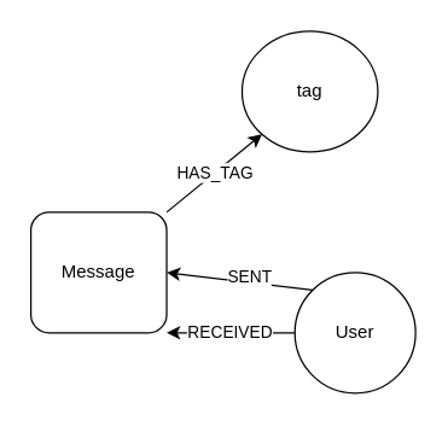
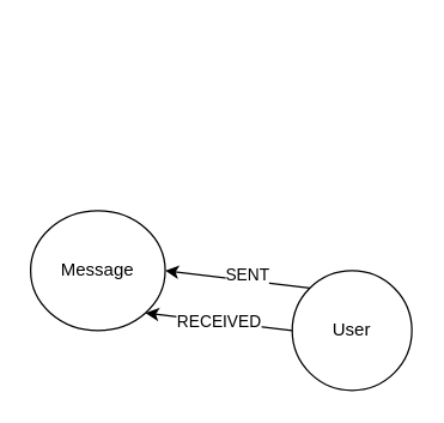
  <mxCell id="0" />
  <mxCell id="1" parent="0" />
- <mxCell id="2" value="&lt;div&gt;Message&lt;/div&gt;" style="whiteSpace=wrap;html=1;rounded=1;" vertex="1" parent="1"><mxGeometry x="20" y="140" width="90" height="80" as="geometry" /></mxCell>
- <mxCell id="3" value="HAS_TAG" style="endArrow=classic;html=1;entryX=0;entryY=1;entryDx=0;entryDy=0;exitX=1;exitY=0;exitDx=0;exitDy=0;" edge="1" parent="1" source="2" target="4"><mxGeometry width="50" height="50" relative="1" as="geometry"><mxPoint x="120" y="150" as="sourcePoint" /><mxPoint x="170" y="100" as="targetPoint" /></mxGeometry></mxCell>
- <mxCell id="4" value="&lt;div&gt;tag&lt;/div&gt;" style="ellipse;whiteSpace=wrap;html=1;" vertex="1" parent="1"><mxGeometry x="160" y="20" width="90" height="80" as="geometry" /></mxCell>
+ <mxCell id="2" value="&lt;div&gt;Message&lt;/div&gt;" style="ellipse;whiteSpace=wrap;html=1;" vertex="1" parent="1"><mxGeometry x="20" y="140" width="90" height="80" as="geometry" /></mxCell>
  <mxCell id="5" value="User" style="ellipse;whiteSpace=wrap;html=1;aspect=fixed;" vertex="1" parent="1"><mxGeometry x="195" y="180" width="80" height="80" as="geometry" /></mxCell>
  <mxCell id="6" value="" style="endArrow=classic;html=1;exitX=0;exitY=0;exitDx=0;exitDy=0;entryX=1;entryY=0.5;entryDx=0;entryDy=0;" edge="1" parent="1" source="5" target="2"><mxGeometry width="50" height="50" relative="1" as="geometry"><mxPoint x="-10" y="120" as="sourcePoint" /><mxPoint x="40" y="70" as="targetPoint" /></mxGeometry></mxCell>
  <mxCell id="7" value="SENT" style="edgeLabel;html=1;align=center;verticalAlign=middle;resizable=0;points=[];" vertex="1" connectable="0" parent="6"><mxGeometry x="-0.11" y="-4" relative="1" as="geometry"><mxPoint as="offset" /></mxGeometry></mxCell>
  <mxCell id="8" value="RECEIVED" style="endArrow=classic;html=1;exitX=0;exitY=0.5;exitDx=0;exitDy=0;entryX=1;entryY=1;entryDx=0;entryDy=0;" edge="1" parent="1" source="5" target="2"><mxGeometry width="50" height="50" relative="1" as="geometry"><mxPoint x="-50" y="280" as="sourcePoint" /><mxPoint x="0" y="230" as="targetPoint" /></mxGeometry></mxCell>
